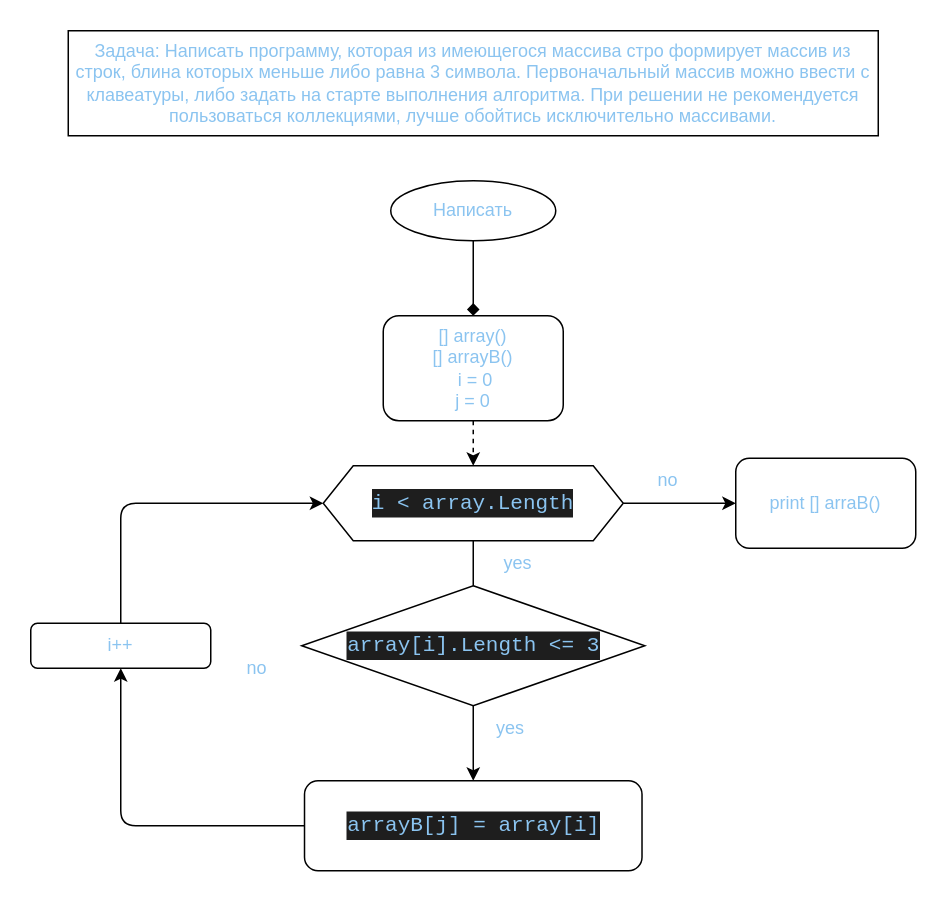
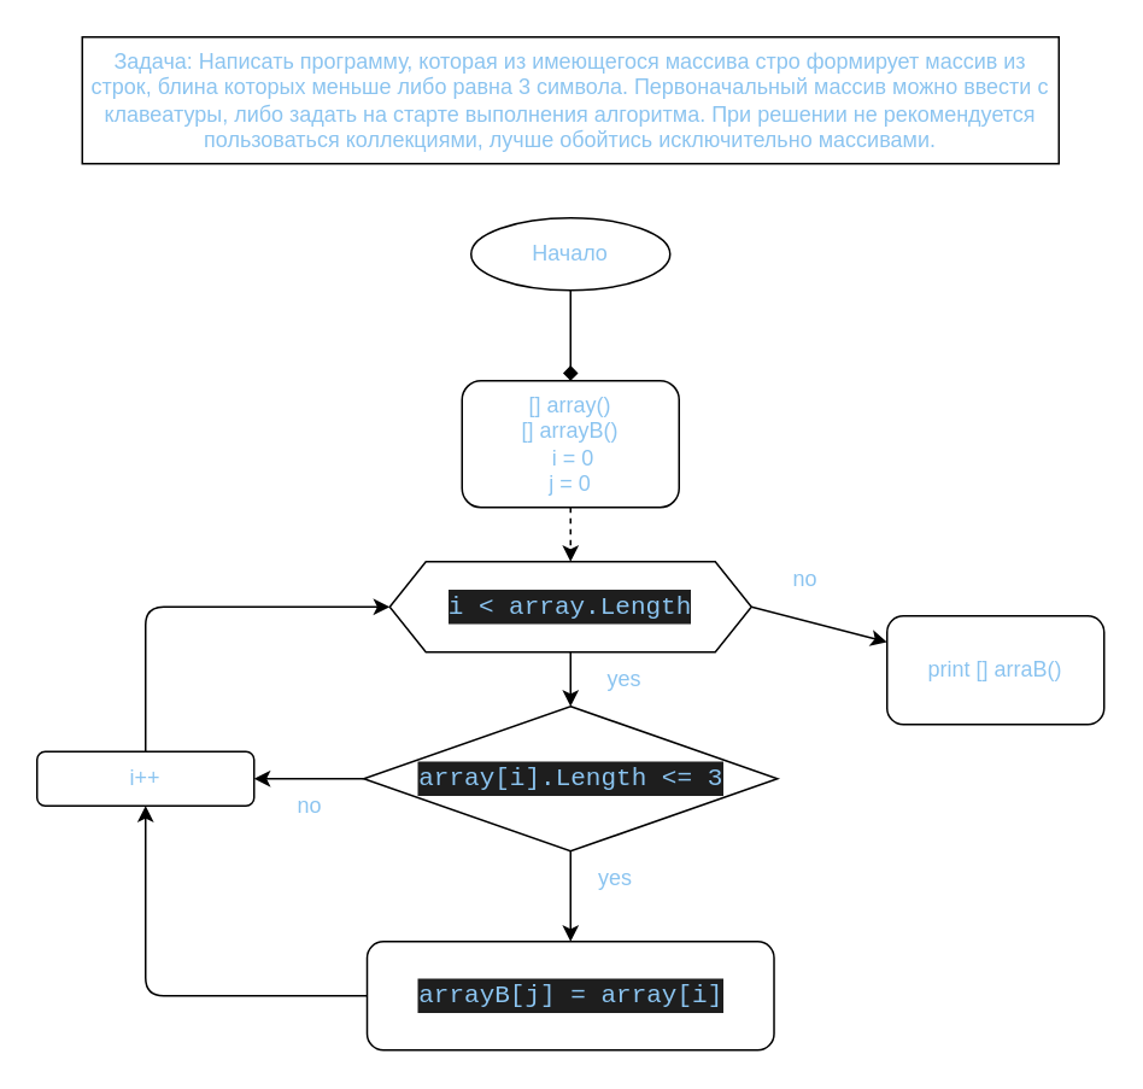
  <mxCell id="0" />
  <mxCell id="1" parent="0" />
  <mxCell id="2" style="edgeStyle=none;html=1;exitX=0.5;exitY=1;exitDx=0;exitDy=0;fontColor=#84BAF0;endArrow=diamond;" edge="1" parent="1" source="3" target="13"><mxGeometry relative="1" as="geometry" /></mxCell>
- <mxCell id="3" value="&lt;font color=&quot;#8bc4f0&quot;&gt;Написать&lt;/font&gt;" style="ellipse;whiteSpace=wrap;html=1;" vertex="1" parent="1"><mxGeometry x="260" y="120" width="110" height="40" as="geometry" /></mxCell>
- <mxCell id="4" style="edgeStyle=none;html=1;exitX=0.5;exitY=1;exitDx=0;exitDy=0;entryX=0.5;entryY=0;entryDx=0;entryDy=0;endArrow=none;" edge="1" parent="1" source="6" target="9"><mxGeometry relative="1" as="geometry" /></mxCell>
+ <mxCell id="3" value="&lt;font color=&quot;#8bc4f0&quot;&gt;Начало&lt;/font&gt;" style="ellipse;whiteSpace=wrap;html=1;" vertex="1" parent="1"><mxGeometry x="260" y="120" width="110" height="40" as="geometry" /></mxCell>
+ <mxCell id="4" style="edgeStyle=none;html=1;exitX=0.5;exitY=1;exitDx=0;exitDy=0;entryX=0.5;entryY=0;entryDx=0;entryDy=0;" edge="1" parent="1" source="6" target="9"><mxGeometry relative="1" as="geometry" /></mxCell>
  <mxCell id="5" style="edgeStyle=none;html=1;exitX=1;exitY=0.5;exitDx=0;exitDy=0;fontColor=#84BAF0;" edge="1" parent="1" source="6" target="16"><mxGeometry relative="1" as="geometry"><mxPoint x="510" y="335" as="targetPoint" /></mxGeometry></mxCell>
  <mxCell id="6" value="&lt;div style=&quot;background-color: rgb(30 , 30 , 30) ; font-family: &amp;#34;consolas&amp;#34; , &amp;#34;courier new&amp;#34; , monospace ; font-size: 14px ; line-height: 19px&quot;&gt;&lt;font color=&quot;#8bc4f0&quot;&gt;i &amp;lt; array.Length&lt;/font&gt;&lt;/div&gt;" style="shape=hexagon;perimeter=hexagonPerimeter2;whiteSpace=wrap;html=1;fixedSize=1;" vertex="1" parent="1"><mxGeometry x="215" y="310" width="200" height="50" as="geometry" /></mxCell>
  <mxCell id="7" style="edgeStyle=none;html=1;exitX=0.5;exitY=1;exitDx=0;exitDy=0;entryX=0.5;entryY=0;entryDx=0;entryDy=0;fontColor=#84BAF0;" edge="1" parent="1" source="9" target="11"><mxGeometry relative="1" as="geometry" /></mxCell>
+ <mxCell id="8" style="edgeStyle=none;html=1;exitX=0;exitY=0.5;exitDx=0;exitDy=0;fontColor=#84BAF0;entryX=1;entryY=0.5;entryDx=0;entryDy=0;" edge="1" parent="1" source="9" target="15"><mxGeometry relative="1" as="geometry"><mxPoint x="150" y="430" as="targetPoint" /></mxGeometry></mxCell>
  <mxCell id="9" value="&lt;div style=&quot;background-color: rgb(30 , 30 , 30) ; font-family: &amp;#34;consolas&amp;#34; , &amp;#34;courier new&amp;#34; , monospace ; font-size: 14px ; line-height: 19px&quot;&gt;&lt;font color=&quot;#8bc4f0&quot;&gt;array[i].Length &amp;lt;= 3&lt;/font&gt;&lt;/div&gt;" style="rhombus;whiteSpace=wrap;html=1;" vertex="1" parent="1"><mxGeometry x="200.63" y="390" width="228.75" height="80" as="geometry" /></mxCell>
  <mxCell id="10" style="edgeStyle=none;html=1;exitX=0;exitY=0.5;exitDx=0;exitDy=0;fontColor=#84BAF0;entryX=0.5;entryY=1;entryDx=0;entryDy=0;" edge="1" parent="1" source="11" target="15"><mxGeometry relative="1" as="geometry"><mxPoint x="60" y="550" as="targetPoint" /><Array as="points"><mxPoint x="80" y="550" /></Array></mxGeometry></mxCell>
  <mxCell id="11" value="&lt;div style=&quot;background-color: rgb(30 , 30 , 30) ; font-family: &amp;#34;consolas&amp;#34; , &amp;#34;courier new&amp;#34; , monospace ; font-size: 14px ; line-height: 19px&quot;&gt;&lt;font color=&quot;#8bc4f0&quot;&gt;arrayB[j] = array[i]&lt;/font&gt;&lt;/div&gt;" style="rounded=1;whiteSpace=wrap;html=1;fontColor=#84BAF0;" vertex="1" parent="1"><mxGeometry x="202.51" y="520" width="225" height="60" as="geometry" /></mxCell>
  <mxCell id="12" style="edgeStyle=none;html=1;exitX=0.5;exitY=1;exitDx=0;exitDy=0;entryX=0.5;entryY=0;entryDx=0;entryDy=0;fontColor=#84BAF0;dashed=1;" edge="1" parent="1" source="13" target="6"><mxGeometry relative="1" as="geometry" /></mxCell>
  <mxCell id="13" value="&lt;font color=&quot;#8bc4f0&quot;&gt;[] array()&lt;br&gt;[] arrayB()&lt;br&gt;&amp;nbsp;i = 0&lt;br&gt;j = 0&lt;/font&gt;" style="rounded=1;whiteSpace=wrap;html=1;fontColor=#84BAF0;" vertex="1" parent="1"><mxGeometry x="255" y="210" width="120" height="70" as="geometry" /></mxCell>
  <mxCell id="14" style="edgeStyle=none;html=1;fontColor=#84BAF0;entryX=0;entryY=0.5;entryDx=0;entryDy=0;" edge="1" parent="1" source="15" target="6"><mxGeometry relative="1" as="geometry"><mxPoint x="190" y="290" as="targetPoint" /><Array as="points"><mxPoint x="80" y="335" /></Array></mxGeometry></mxCell>
  <mxCell id="15" value="&lt;font color=&quot;#8bc4f0&quot;&gt;i++&lt;/font&gt;" style="rounded=1;whiteSpace=wrap;html=1;fontColor=#84BAF0;" vertex="1" parent="1"><mxGeometry x="20" y="415" width="120" height="30" as="geometry" /></mxCell>
- <mxCell id="16" value="&lt;font color=&quot;#8bc4f0&quot;&gt;print [] arraB()&lt;/font&gt;" style="rounded=1;whiteSpace=wrap;html=1;fontColor=#84BAF0;" vertex="1" parent="1"><mxGeometry x="490" y="305" width="120" height="60" as="geometry" /></mxCell>
+ <mxCell id="16" value="&lt;font color=&quot;#8bc4f0&quot;&gt;print [] arraB()&lt;/font&gt;" style="rounded=1;whiteSpace=wrap;html=1;fontColor=#84BAF0;" vertex="1" parent="1"><mxGeometry x="490" y="340" width="120" height="60" as="geometry" /></mxCell>
  <mxCell id="17" value="&lt;font color=&quot;#8bc4f0&quot;&gt;no&lt;/font&gt;" style="text;html=1;strokeColor=none;fillColor=none;align=center;verticalAlign=middle;whiteSpace=wrap;rounded=0;fontColor=#84BAF0;" vertex="1" parent="1"><mxGeometry x="415" y="305" width="60" height="30" as="geometry" /></mxCell>
  <mxCell id="18" value="&lt;font color=&quot;#8bc4f0&quot;&gt;yes&lt;/font&gt;" style="text;html=1;strokeColor=none;fillColor=none;align=center;verticalAlign=middle;whiteSpace=wrap;rounded=0;fontColor=#84BAF0;" vertex="1" parent="1"><mxGeometry x="315" y="360" width="60" height="30" as="geometry" /></mxCell>
  <mxCell id="19" value="&lt;font color=&quot;#8bc4f0&quot;&gt;yes&lt;/font&gt;" style="text;html=1;strokeColor=none;fillColor=none;align=center;verticalAlign=middle;whiteSpace=wrap;rounded=0;fontColor=#84BAF0;" vertex="1" parent="1"><mxGeometry x="310" y="470" width="60" height="30" as="geometry" /></mxCell>
  <mxCell id="20" value="&lt;font color=&quot;#8bc4f0&quot;&gt;no&lt;/font&gt;" style="text;html=1;strokeColor=none;fillColor=none;align=center;verticalAlign=middle;whiteSpace=wrap;rounded=0;fontColor=#84BAF0;" vertex="1" parent="1"><mxGeometry x="140.63" y="430" width="60" height="30" as="geometry" /></mxCell>
  <mxCell id="21" value="&lt;span&gt;&lt;font color=&quot;#8bc4f0&quot;&gt;Задача: Написать программу, которая из имеющегося массива стро формирует массив из строк, блина которых меньше либо равна 3 символа. Первоначальный массив можно ввести с клавеатуры, либо задать на старте выполнения алгоритма. При решении не рекомендуется пользоваться коллекциями, лучше обойтись исключительно массивами.&lt;/font&gt;&lt;/span&gt;" style="rounded=0;whiteSpace=wrap;html=1;fontSize=12;fontColor=#D4C2BF;" vertex="1" parent="1"><mxGeometry x="45.01" y="20" width="540" height="70" as="geometry" /></mxCell>
